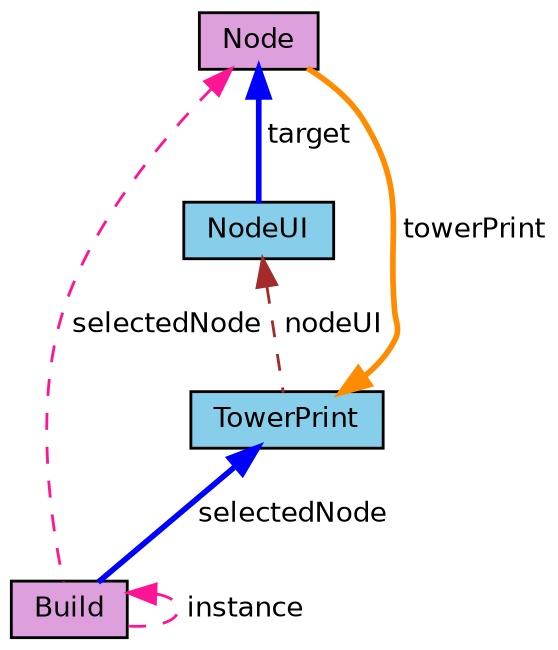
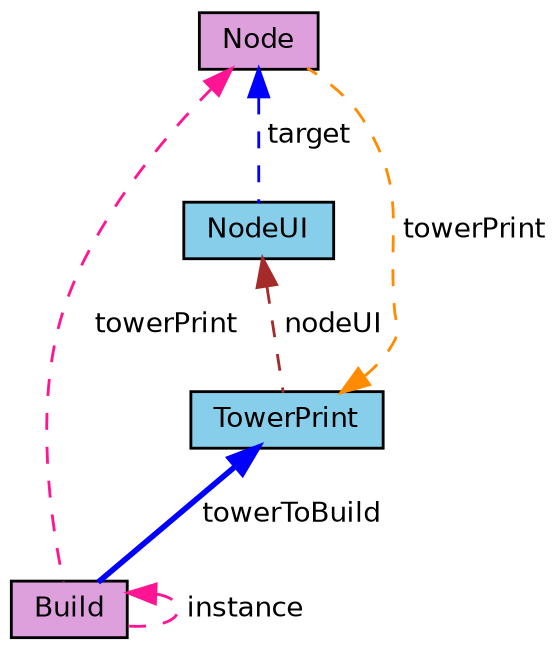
  digraph {
    node [color=black fillcolor=plum fontname=Helvetica fontsize=10 shape=record style=filled]
    edge [color=deeppink dir=back fontname=Helvetica fontsize=10 labelfontname=Helvetica labelfontsize=10 style=dashed]
    n1 [fontcolor=black height=0.2 label=Build width=0.4]
    n2 [height=0.2 label="Node" width=0.4]
    n3 [fillcolor=skyblue height=0.2 label=NodeUI width=0.4]
    n4 [fillcolor=skyblue height=0.2 label=TowerPrint width=0.4]
    n1 -> n1 [label=" instance"]
-   n2 -> n1 [label=" selectedNode"]
-   n2 -> n3 [color=blue label=" target" style=bold]
+   n2 -> n1 [label=" towerPrint"]
+   n2 -> n3 [color=blue label=" target"]
    n3 -> n4 [color=brown label=" nodeUI"]
-   n4 -> n1 [color=blue label=" selectedNode" style=bold]
-   n4 -> n2 [color=darkorange label=" towerPrint" style=bold]
+   n4 -> n1 [color=blue label=" towerToBuild" style=bold]
+   n4 -> n2 [color=darkorange label=" towerPrint"]
  }
